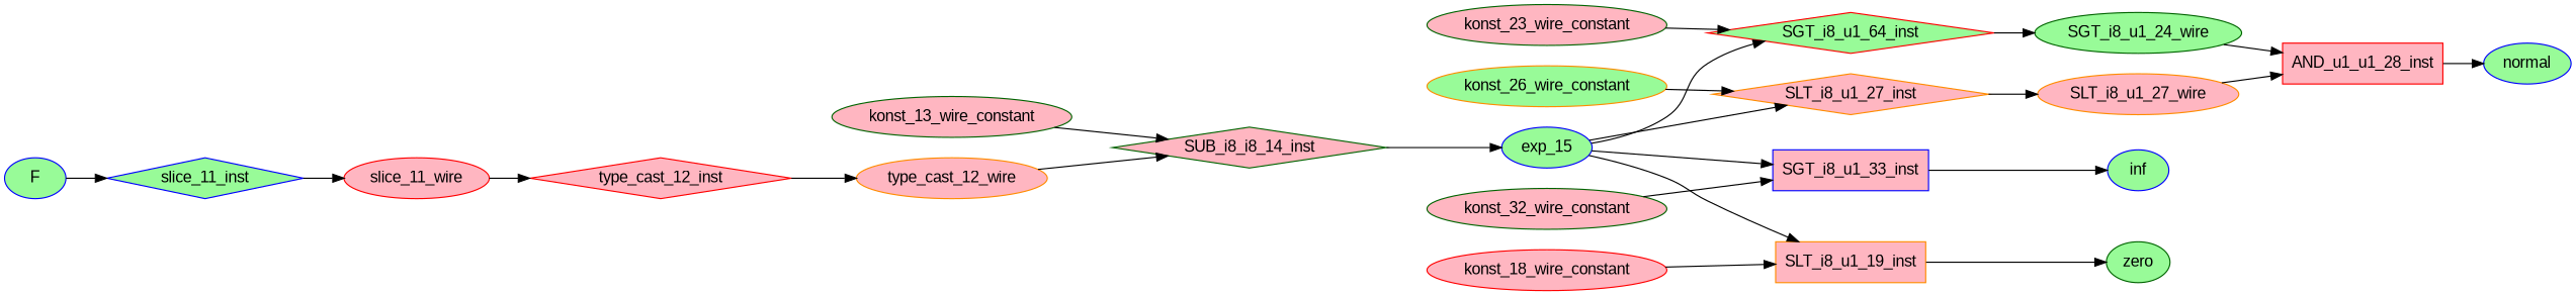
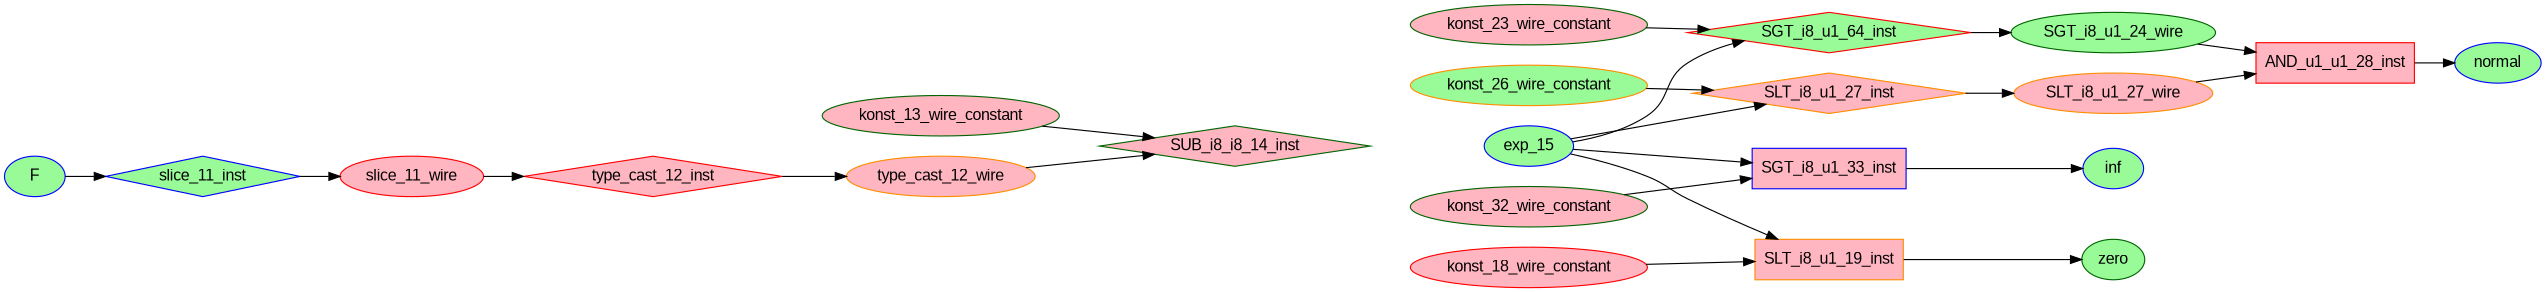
  digraph {
    fontname="Liberation Sans"
    rankdir=LR
    node [color=darkgreen fillcolor=lightpink fontname="Liberation Sans" shape=ellipse style=filled]
    edge [fontname="Liberation Sans"]
    SGT_i8_u1_24_wire [fillcolor=palegreen]
    AND_u1_u1_28_inst [color=red shape=rectangle]
    normal [color=blue fillcolor=palegreen shape=""]
    SLT_i8_u1_27_wire [color=darkorange]
    exp_15 [color=blue fillcolor=palegreen]
    n6 [color=red fillcolor=palegreen label=SGT_i8_u1_64_inst shape=diamond]
    SGT_i8_u1_33_inst [color=blue shape=rectangle]
    SLT_i8_u1_19_inst [color=darkorange shape=rectangle]
    SLT_i8_u1_27_inst [color=darkorange shape=diamond]
    inf [color=blue fillcolor=palegreen shape=""]
    zero [fillcolor=palegreen shape=""]
    SUB_i8_i8_14_inst [shape=diamond]
    konst_13_wire_constant
    konst_18_wire_constant [color=red]
    konst_23_wire_constant
    konst_26_wire_constant [color=darkorange fillcolor=palegreen]
    konst_32_wire_constant
    slice_11_wire [color=red]
    type_cast_12_inst [color=red shape=diamond]
    type_cast_12_wire [color=darkorange]
    slice_11_inst [color=blue fillcolor=palegreen shape=diamond]
    F [color=blue fillcolor=palegreen shape=""]
    SGT_i8_u1_24_wire -> AND_u1_u1_28_inst
    AND_u1_u1_28_inst -> normal
    SLT_i8_u1_27_wire -> AND_u1_u1_28_inst
    exp_15 -> n6
    exp_15 -> SGT_i8_u1_33_inst
    exp_15 -> SLT_i8_u1_19_inst
    exp_15 -> SLT_i8_u1_27_inst
    n6 -> SGT_i8_u1_24_wire
    SGT_i8_u1_33_inst -> inf
    SLT_i8_u1_19_inst -> zero
    SLT_i8_u1_27_inst -> SLT_i8_u1_27_wire
-   SUB_i8_i8_14_inst -> exp_15
    konst_13_wire_constant -> SUB_i8_i8_14_inst
    konst_18_wire_constant -> SLT_i8_u1_19_inst
    konst_23_wire_constant -> n6
    konst_26_wire_constant -> SLT_i8_u1_27_inst
    konst_32_wire_constant -> SGT_i8_u1_33_inst
    slice_11_wire -> type_cast_12_inst
    type_cast_12_inst -> type_cast_12_wire
    type_cast_12_wire -> SUB_i8_i8_14_inst
    slice_11_inst -> slice_11_wire
    F -> slice_11_inst
  }
